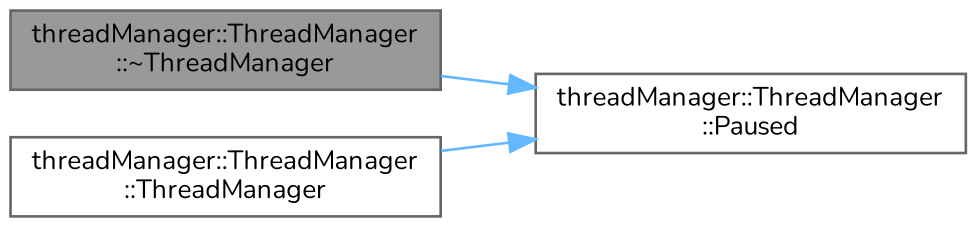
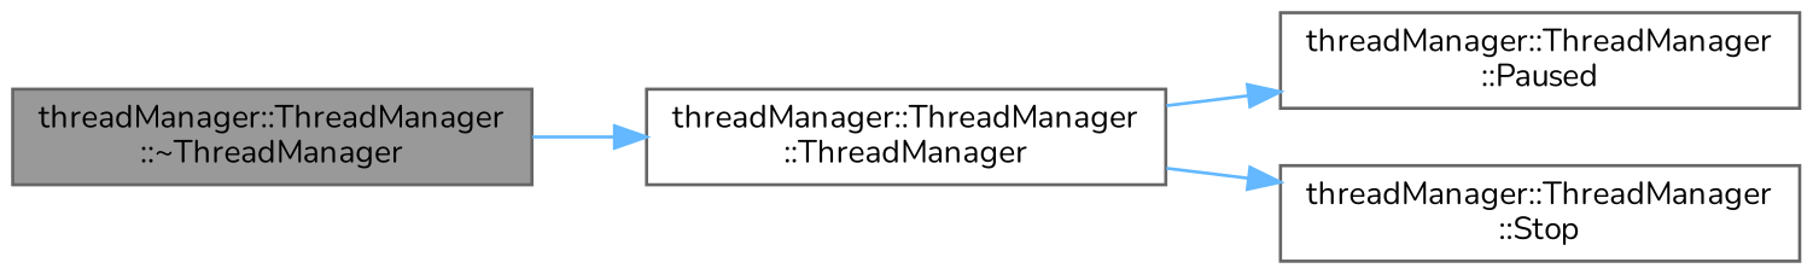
  digraph {
    fontname=Nunito
    rankdir=LR
    node [color=grey40 fillcolor=white fontname=Nunito fontsize=10 shape=box style=filled]
    edge [color=steelblue1 fontname=Nunito fontsize=10 labelfontname=Helvetica labelfontsize=10 style=solid]
    n1 [color=gray40 fillcolor=grey60 fontcolor=black height=0.2 label="threadManager::ThreadManager\l::~ThreadManager" width=0.4]
    n2 [height=0.2 label="threadManager::ThreadManager\l::ThreadManager" width=0.4]
    n3 [height=0.2 label="threadManager::ThreadManager\l::Paused" width=0.4]
-   n1 -> n3
+   n4 [height=0.2 label="threadManager::ThreadManager\l::Stop" width=0.4]
+   n1 -> n2
    n2 -> n3
+   n2 -> n4
  }
